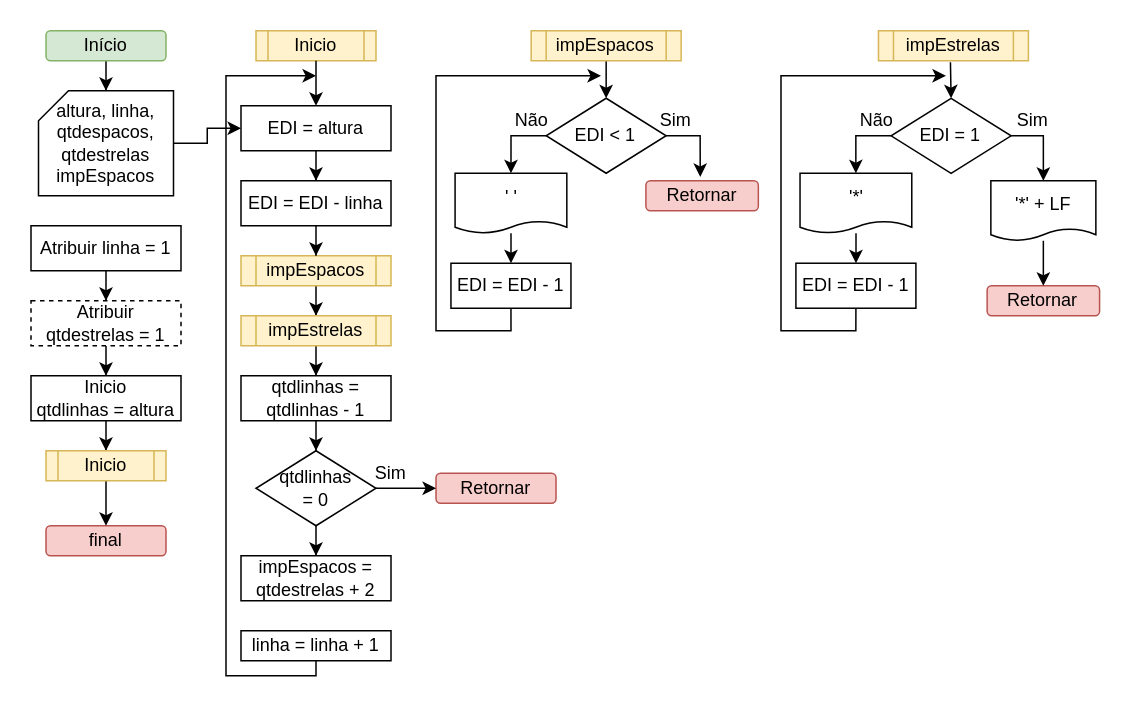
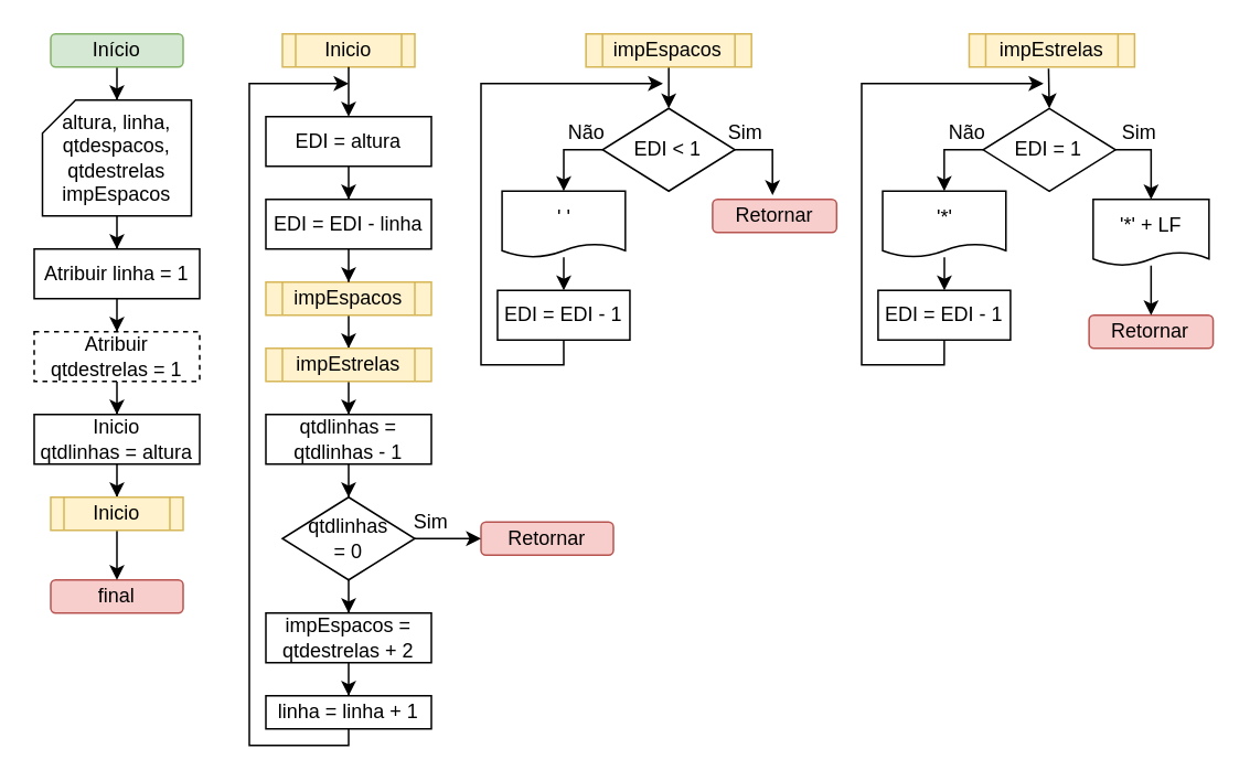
  <mxCell id="0" />
  <mxCell id="1" parent="0" />
  <mxCell id="2" value="" style="edgeStyle=orthogonalEdgeStyle;rounded=0;orthogonalLoop=1;jettySize=auto;html=1;" parent="1" source="3" target="5" edge="1"><mxGeometry relative="1" as="geometry" /></mxCell>
  <mxCell id="3" value="Início" style="rounded=1;whiteSpace=wrap;html=1;fillColor=#d5e8d4;strokeColor=#82b366;" parent="1" vertex="1"><mxGeometry x="30" y="20" width="80" height="20" as="geometry" /></mxCell>
- <mxCell id="4" value="" style="edgeStyle=orthogonalEdgeStyle;rounded=0;orthogonalLoop=1;jettySize=auto;html=1;" parent="1" source="5" target="16" edge="1"><mxGeometry relative="1" as="geometry" /></mxCell>
+ <mxCell id="4" value="" style="edgeStyle=orthogonalEdgeStyle;rounded=0;orthogonalLoop=1;jettySize=auto;html=1;" parent="1" source="5" target="7" edge="1"><mxGeometry relative="1" as="geometry" /></mxCell>
  <mxCell id="5" value="altura, linha,&lt;br&gt;qtdespacos,&lt;br&gt;qtdestrelas&lt;br&gt;impEspacos" style="shape=card;whiteSpace=wrap;html=1;size=20;" parent="1" vertex="1"><mxGeometry x="25" y="60" width="90" height="70" as="geometry" /></mxCell>
  <mxCell id="6" value="" style="edgeStyle=orthogonalEdgeStyle;rounded=0;orthogonalLoop=1;jettySize=auto;html=1;" parent="1" source="7" target="9" edge="1"><mxGeometry relative="1" as="geometry" /></mxCell>
  <mxCell id="7" value="Atribuir linha = 1" style="whiteSpace=wrap;html=1;" parent="1" vertex="1"><mxGeometry x="20" y="150" width="100" height="30" as="geometry" /></mxCell>
  <mxCell id="8" value="" style="edgeStyle=orthogonalEdgeStyle;rounded=0;orthogonalLoop=1;jettySize=auto;html=1;" parent="1" source="9" target="11" edge="1"><mxGeometry relative="1" as="geometry" /></mxCell>
  <mxCell id="9" value="Atribuir qtdestrelas = 1" style="whiteSpace=wrap;html=1;dashed=1;" parent="1" vertex="1"><mxGeometry x="20" y="200" width="100" height="30" as="geometry" /></mxCell>
  <mxCell id="10" value="" style="edgeStyle=orthogonalEdgeStyle;rounded=0;orthogonalLoop=1;jettySize=auto;html=1;" parent="1" source="11" target="35" edge="1"><mxGeometry relative="1" as="geometry" /></mxCell>
  <mxCell id="11" value="Inicio &lt;br&gt;qtdlinhas = altura" style="whiteSpace=wrap;html=1;" parent="1" vertex="1"><mxGeometry x="20" y="250" width="100" height="30" as="geometry" /></mxCell>
  <mxCell id="12" value="Inicio" style="shape=process;whiteSpace=wrap;html=1;backgroundOutline=1;fillColor=#fff2cc;strokeColor=#d6b656;" parent="1" vertex="1"><mxGeometry x="170" y="20" width="80" height="20" as="geometry" /></mxCell>
  <mxCell id="13" value="Retornar" style="rounded=1;whiteSpace=wrap;html=1;fillColor=#f8cecc;strokeColor=#b85450;" parent="1" vertex="1"><mxGeometry x="290" y="315" width="80" height="20" as="geometry" /></mxCell>
  <mxCell id="14" value="" style="edgeStyle=orthogonalEdgeStyle;rounded=0;orthogonalLoop=1;jettySize=auto;html=1;exitX=0.5;exitY=1;exitDx=0;exitDy=0;" parent="1" source="12" target="16" edge="1"><mxGeometry relative="1" as="geometry"><mxPoint x="210" y="50" as="sourcePoint" /></mxGeometry></mxCell>
  <mxCell id="15" value="" style="edgeStyle=orthogonalEdgeStyle;rounded=0;orthogonalLoop=1;jettySize=auto;html=1;" parent="1" source="16" target="22" edge="1"><mxGeometry relative="1" as="geometry" /></mxCell>
  <mxCell id="16" value="EDI = altura" style="whiteSpace=wrap;html=1;" parent="1" vertex="1"><mxGeometry x="160" y="70" width="100" height="30" as="geometry" /></mxCell>
  <mxCell id="17" value="" style="edgeStyle=orthogonalEdgeStyle;rounded=0;orthogonalLoop=1;jettySize=auto;html=1;" parent="1" source="18" target="20" edge="1"><mxGeometry relative="1" as="geometry" /></mxCell>
  <mxCell id="18" value="impEspacos" style="shape=process;whiteSpace=wrap;html=1;backgroundOutline=1;fillColor=#fff2cc;strokeColor=#d6b656;" parent="1" vertex="1"><mxGeometry x="160" y="170" width="100" height="20" as="geometry" /></mxCell>
  <mxCell id="19" value="" style="edgeStyle=orthogonalEdgeStyle;rounded=0;orthogonalLoop=1;jettySize=auto;html=1;" parent="1" source="20" target="24" edge="1"><mxGeometry relative="1" as="geometry" /></mxCell>
  <mxCell id="20" value="impEstrelas" style="shape=process;whiteSpace=wrap;html=1;backgroundOutline=1;fillColor=#fff2cc;strokeColor=#d6b656;" parent="1" vertex="1"><mxGeometry x="160" y="210" width="100" height="20" as="geometry" /></mxCell>
  <mxCell id="21" value="" style="edgeStyle=orthogonalEdgeStyle;rounded=0;orthogonalLoop=1;jettySize=auto;html=1;" parent="1" source="22" target="18" edge="1"><mxGeometry relative="1" as="geometry"><mxPoint x="210" y="190" as="targetPoint" /></mxGeometry></mxCell>
  <mxCell id="22" value="EDI = EDI - linha" style="whiteSpace=wrap;html=1;" parent="1" vertex="1"><mxGeometry x="160" y="120" width="100" height="30" as="geometry" /></mxCell>
  <mxCell id="23" value="" style="edgeStyle=orthogonalEdgeStyle;rounded=0;orthogonalLoop=1;jettySize=auto;html=1;" parent="1" source="24" target="27" edge="1"><mxGeometry relative="1" as="geometry" /></mxCell>
  <mxCell id="24" value="qtdlinhas = qtdlinhas - 1" style="whiteSpace=wrap;html=1;" parent="1" vertex="1"><mxGeometry x="160" y="250" width="100" height="30" as="geometry" /></mxCell>
  <mxCell id="25" value="" style="edgeStyle=orthogonalEdgeStyle;rounded=0;orthogonalLoop=1;jettySize=auto;html=1;" parent="1" source="27" target="29" edge="1"><mxGeometry relative="1" as="geometry" /></mxCell>
  <mxCell id="26" value="" style="edgeStyle=orthogonalEdgeStyle;rounded=0;orthogonalLoop=1;jettySize=auto;html=1;" edge="1" parent="1" source="27" target="13"><mxGeometry relative="1" as="geometry" /></mxCell>
  <mxCell id="27" value="qtdlinhas&lt;br&gt;= 0" style="rhombus;whiteSpace=wrap;html=1;" parent="1" vertex="1"><mxGeometry x="170" y="300" width="80" height="50" as="geometry" /></mxCell>
+ <mxCell id="28" value="" style="edgeStyle=orthogonalEdgeStyle;rounded=0;orthogonalLoop=1;jettySize=auto;html=1;" parent="1" source="29" target="31" edge="1"><mxGeometry relative="1" as="geometry" /></mxCell>
  <mxCell id="29" value="impEspacos = qtdestrelas&amp;nbsp;+ 2" style="whiteSpace=wrap;html=1;" parent="1" vertex="1"><mxGeometry x="160" y="370" width="100" height="30" as="geometry" /></mxCell>
  <mxCell id="30" style="edgeStyle=orthogonalEdgeStyle;rounded=0;orthogonalLoop=1;jettySize=auto;html=1;exitX=0.5;exitY=1;exitDx=0;exitDy=0;" parent="1" source="31" edge="1"><mxGeometry relative="1" as="geometry"><mxPoint x="210" y="50" as="targetPoint" /><Array as="points"><mxPoint x="210" y="450" /><mxPoint x="150" y="450" /><mxPoint x="150" y="50" /></Array></mxGeometry></mxCell>
  <mxCell id="31" value="linha = linha&amp;nbsp;+ 1" style="whiteSpace=wrap;html=1;" parent="1" vertex="1"><mxGeometry x="160" y="420" width="100" height="20" as="geometry" /></mxCell>
  <mxCell id="32" value="final" style="rounded=1;whiteSpace=wrap;html=1;fillColor=#f8cecc;strokeColor=#b85450;" parent="1" vertex="1"><mxGeometry x="30" y="350" width="80" height="20" as="geometry" /></mxCell>
  <mxCell id="33" value="Sim" style="text;html=1;strokeColor=none;fillColor=none;align=center;verticalAlign=middle;whiteSpace=wrap;rounded=0;" parent="1" vertex="1"><mxGeometry x="240" y="300" width="40" height="30" as="geometry" /></mxCell>
  <mxCell id="34" value="" style="edgeStyle=orthogonalEdgeStyle;rounded=0;orthogonalLoop=1;jettySize=auto;html=1;" parent="1" source="35" target="32" edge="1"><mxGeometry relative="1" as="geometry" /></mxCell>
  <mxCell id="35" value="Inicio" style="shape=process;whiteSpace=wrap;html=1;backgroundOutline=1;fillColor=#fff2cc;strokeColor=#d6b656;" parent="1" vertex="1"><mxGeometry x="30" y="300" width="80" height="20" as="geometry" /></mxCell>
  <mxCell id="36" style="edgeStyle=orthogonalEdgeStyle;rounded=0;orthogonalLoop=1;jettySize=auto;html=1;exitX=0.5;exitY=1;exitDx=0;exitDy=0;entryX=0.5;entryY=0;entryDx=0;entryDy=0;" edge="1" parent="1" source="37" target="40"><mxGeometry relative="1" as="geometry"><mxPoint x="403.44" y="45" as="sourcePoint" /></mxGeometry></mxCell>
  <mxCell id="37" value="impEspacos" style="shape=process;whiteSpace=wrap;html=1;backgroundOutline=1;fillColor=#fff2cc;strokeColor=#d6b656;" parent="1" vertex="1"><mxGeometry x="353.44" y="20" width="100" height="20" as="geometry" /></mxCell>
  <mxCell id="38" style="edgeStyle=orthogonalEdgeStyle;rounded=0;orthogonalLoop=1;jettySize=auto;html=1;exitX=0;exitY=0.5;exitDx=0;exitDy=0;entryX=0.5;entryY=0;entryDx=0;entryDy=0;" edge="1" parent="1" source="40" target="43"><mxGeometry relative="1" as="geometry"><Array as="points"><mxPoint x="339.97" y="90" /><mxPoint x="339.97" y="105" /></Array></mxGeometry></mxCell>
  <mxCell id="39" style="edgeStyle=orthogonalEdgeStyle;rounded=0;orthogonalLoop=1;jettySize=auto;html=1;exitX=1;exitY=0.5;exitDx=0;exitDy=0;entryX=0.483;entryY=-0.128;entryDx=0;entryDy=0;entryPerimeter=0;" edge="1" parent="1" source="40" target="46"><mxGeometry relative="1" as="geometry"><mxPoint x="402.97" y="285" as="targetPoint" /><Array as="points"><mxPoint x="465.97" y="90" /></Array></mxGeometry></mxCell>
  <mxCell id="40" value="EDI &amp;lt; 1" style="rhombus;whiteSpace=wrap;html=1;" parent="1" vertex="1"><mxGeometry x="363.44" y="65" width="80" height="50" as="geometry" /></mxCell>
  <mxCell id="41" value="impEstrelas" style="shape=process;whiteSpace=wrap;html=1;backgroundOutline=1;fillColor=#fff2cc;strokeColor=#d6b656;" vertex="1" parent="1"><mxGeometry x="584.98" y="20" width="99.96" height="20" as="geometry" /></mxCell>
  <mxCell id="42" value="" style="edgeStyle=orthogonalEdgeStyle;rounded=0;orthogonalLoop=1;jettySize=auto;html=1;entryX=0.5;entryY=0;entryDx=0;entryDy=0;" edge="1" parent="1" source="43" target="45"><mxGeometry relative="1" as="geometry" /></mxCell>
  <mxCell id="43" value="' '" style="shape=document;whiteSpace=wrap;html=1;boundedLbl=1;rounded=0;size=0.2;" vertex="1" parent="1"><mxGeometry x="302.72" y="115" width="74.5" height="40" as="geometry" /></mxCell>
  <mxCell id="44" style="edgeStyle=orthogonalEdgeStyle;rounded=0;orthogonalLoop=1;jettySize=auto;html=1;exitX=0.5;exitY=1;exitDx=0;exitDy=0;" edge="1" parent="1" source="45"><mxGeometry relative="1" as="geometry"><mxPoint x="399.97" y="50" as="targetPoint" /><Array as="points"><mxPoint x="339.97" y="220" /><mxPoint x="289.97" y="220" /><mxPoint x="289.97" y="50" /></Array></mxGeometry></mxCell>
  <mxCell id="45" value="EDI = EDI - 1" style="whiteSpace=wrap;html=1;" vertex="1" parent="1"><mxGeometry x="299.97" y="175" width="80" height="30" as="geometry" /></mxCell>
  <mxCell id="46" value="Retornar" style="rounded=1;whiteSpace=wrap;html=1;fillColor=#f8cecc;strokeColor=#b85450;" vertex="1" parent="1"><mxGeometry x="429.94" y="120" width="74.96" height="20" as="geometry" /></mxCell>
  <mxCell id="47" value="Sim" style="text;html=1;strokeColor=none;fillColor=none;align=center;verticalAlign=middle;whiteSpace=wrap;rounded=0;" vertex="1" parent="1"><mxGeometry x="429.94" y="65" width="40" height="30" as="geometry" /></mxCell>
  <mxCell id="48" value="Não" style="text;html=1;strokeColor=none;fillColor=none;align=center;verticalAlign=middle;whiteSpace=wrap;rounded=0;" vertex="1" parent="1"><mxGeometry x="333.97" y="65" width="40" height="30" as="geometry" /></mxCell>
  <mxCell id="49" style="edgeStyle=orthogonalEdgeStyle;rounded=0;orthogonalLoop=1;jettySize=auto;html=1;exitX=0.48;exitY=1.047;exitDx=0;exitDy=0;entryX=0.5;entryY=0;entryDx=0;entryDy=0;exitPerimeter=0;" edge="1" target="51" parent="1" source="41"><mxGeometry relative="1" as="geometry"><mxPoint x="633.41" y="45.01" as="sourcePoint" /></mxGeometry></mxCell>
  <mxCell id="50" style="edgeStyle=orthogonalEdgeStyle;rounded=0;orthogonalLoop=1;jettySize=auto;html=1;exitX=1;exitY=0.5;exitDx=0;exitDy=0;entryX=0.5;entryY=0;entryDx=0;entryDy=0;" edge="1" parent="1" source="51" target="56"><mxGeometry relative="1" as="geometry" /></mxCell>
  <mxCell id="51" value="EDI = 1" style="rhombus;whiteSpace=wrap;html=1;" vertex="1" parent="1"><mxGeometry x="593.41" y="65.01" width="80" height="50" as="geometry" /></mxCell>
  <mxCell id="52" value="" style="edgeStyle=orthogonalEdgeStyle;rounded=0;orthogonalLoop=1;jettySize=auto;html=1;" edge="1" parent="1"><mxGeometry relative="1" as="geometry"><mxPoint x="590.034" y="165" as="targetPoint" /></mxGeometry></mxCell>
  <mxCell id="53" value="Retornar" style="rounded=1;whiteSpace=wrap;html=1;fillColor=#f8cecc;strokeColor=#b85450;" vertex="1" parent="1"><mxGeometry x="657.43" y="189.99" width="74.96" height="20" as="geometry" /></mxCell>
  <mxCell id="54" value="Sim" style="text;html=1;strokeColor=none;fillColor=none;align=center;verticalAlign=middle;whiteSpace=wrap;rounded=0;" vertex="1" parent="1"><mxGeometry x="668.37" y="65.01" width="40" height="30" as="geometry" /></mxCell>
  <mxCell id="55" value="" style="edgeStyle=orthogonalEdgeStyle;rounded=0;orthogonalLoop=1;jettySize=auto;html=1;" edge="1" parent="1" source="56" target="53"><mxGeometry relative="1" as="geometry" /></mxCell>
  <mxCell id="56" value="'*' + LF" style="shape=document;whiteSpace=wrap;html=1;boundedLbl=1;rounded=0;size=0.2;" vertex="1" parent="1"><mxGeometry x="659.91" y="119.99" width="70" height="40" as="geometry" /></mxCell>
  <mxCell id="57" style="edgeStyle=orthogonalEdgeStyle;rounded=0;orthogonalLoop=1;jettySize=auto;html=1;exitX=0;exitY=0.5;exitDx=0;exitDy=0;entryX=0.5;entryY=0;entryDx=0;entryDy=0;" edge="1" target="59" parent="1"><mxGeometry relative="1" as="geometry"><mxPoint x="593.41" y="89.98" as="sourcePoint" /><Array as="points"><mxPoint x="569.94" y="89.98" /><mxPoint x="569.94" y="104.98" /></Array></mxGeometry></mxCell>
  <mxCell id="58" value="" style="edgeStyle=orthogonalEdgeStyle;rounded=0;orthogonalLoop=1;jettySize=auto;html=1;entryX=0.5;entryY=0;entryDx=0;entryDy=0;" edge="1" source="59" target="61" parent="1"><mxGeometry relative="1" as="geometry" /></mxCell>
  <mxCell id="59" value="'*'" style="shape=document;whiteSpace=wrap;html=1;boundedLbl=1;rounded=0;size=0.2;" vertex="1" parent="1"><mxGeometry x="532.69" y="114.98" width="74.5" height="40" as="geometry" /></mxCell>
  <mxCell id="60" style="edgeStyle=orthogonalEdgeStyle;rounded=0;orthogonalLoop=1;jettySize=auto;html=1;exitX=0.5;exitY=1;exitDx=0;exitDy=0;" edge="1" source="61" parent="1"><mxGeometry relative="1" as="geometry"><mxPoint x="629.94" y="49.98" as="targetPoint" /><Array as="points"><mxPoint x="569.97" y="220" /><mxPoint x="519.97" y="220" /><mxPoint x="519.97" y="50" /></Array></mxGeometry></mxCell>
  <mxCell id="61" value="EDI = EDI - 1" style="whiteSpace=wrap;html=1;" vertex="1" parent="1"><mxGeometry x="529.94" y="174.98" width="80" height="30" as="geometry" /></mxCell>
  <mxCell id="62" value="Não" style="text;html=1;strokeColor=none;fillColor=none;align=center;verticalAlign=middle;whiteSpace=wrap;rounded=0;" vertex="1" parent="1"><mxGeometry x="563.94" y="64.98" width="40" height="30" as="geometry" /></mxCell>
